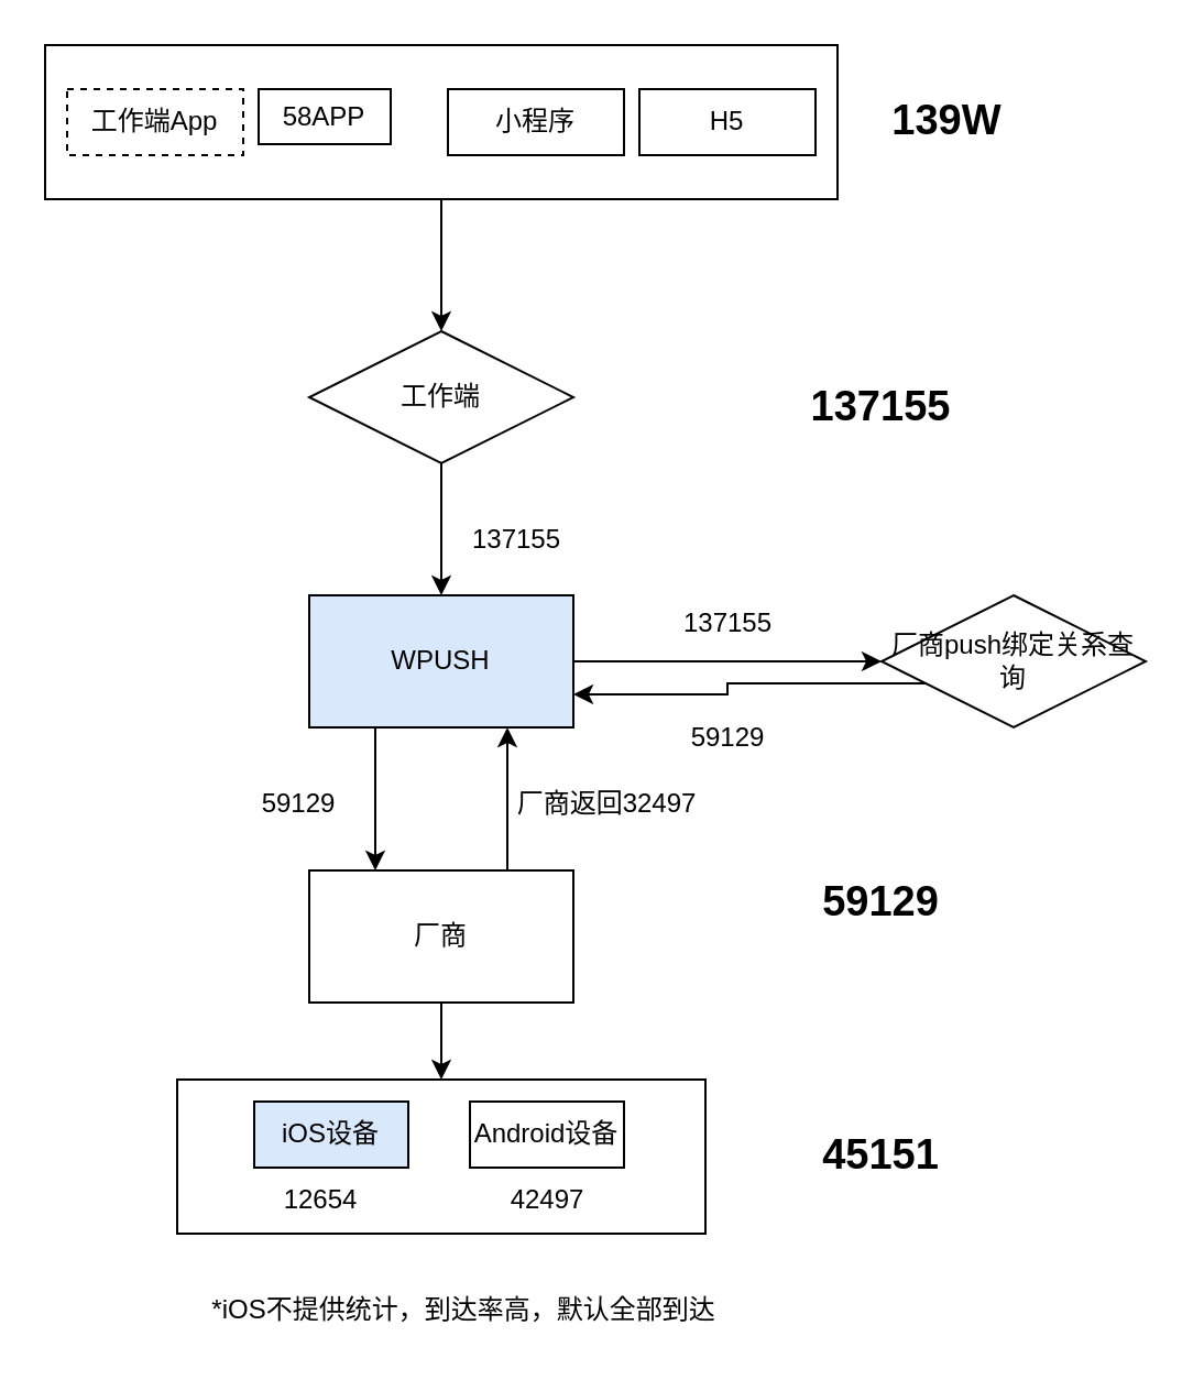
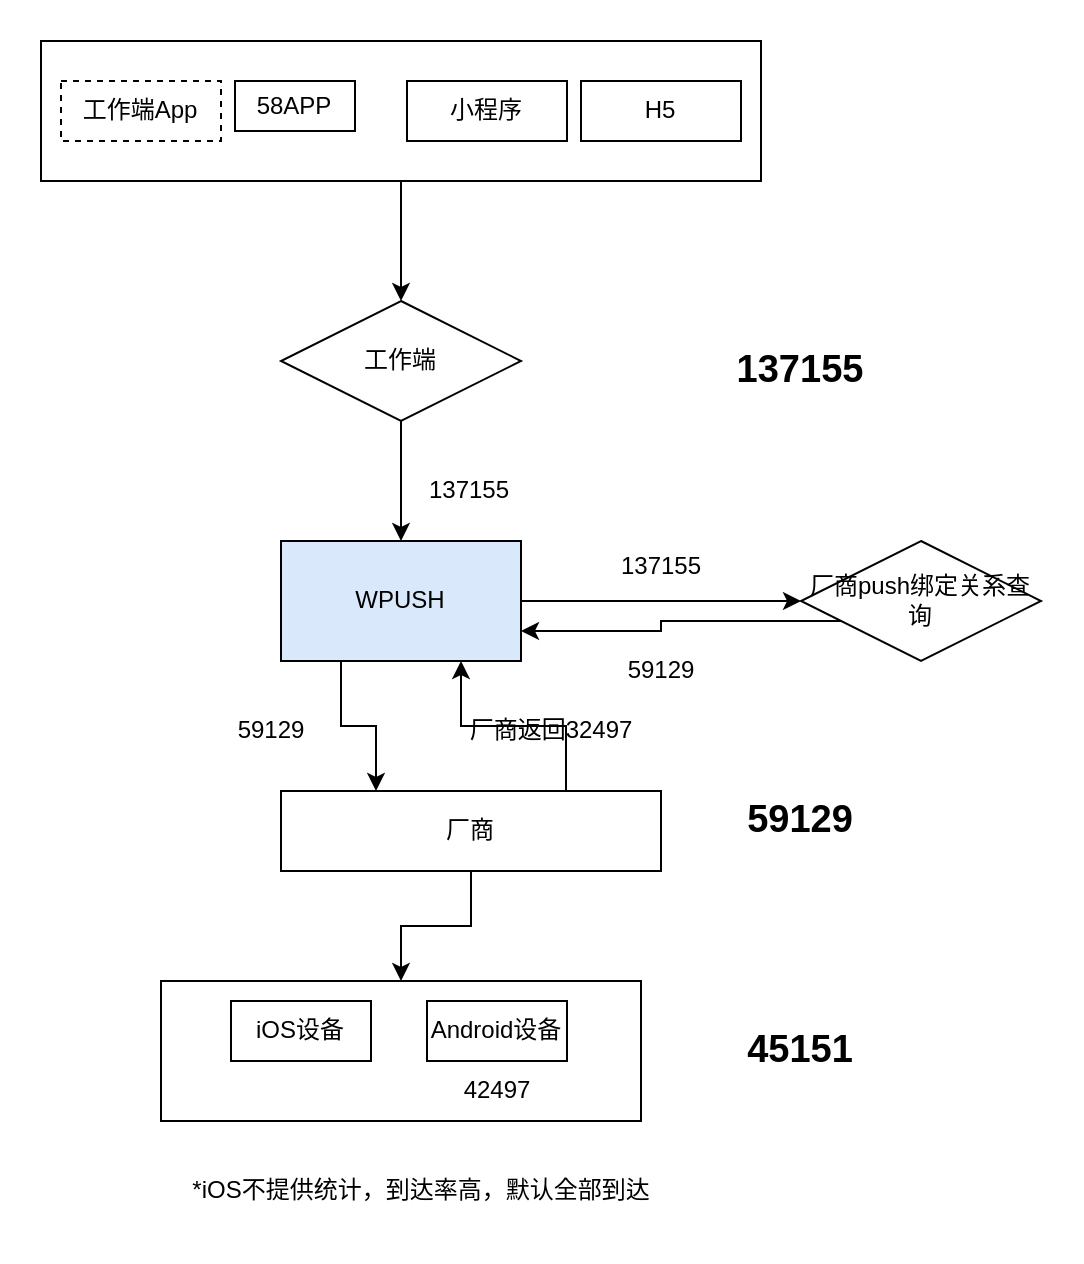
  <mxCell id="0" />
  <mxCell id="1" parent="0" />
  <mxCell id="2" value="" style="edgeStyle=orthogonalEdgeStyle;rounded=0;orthogonalLoop=1;jettySize=auto;html=1;entryX=0.5;entryY=0;entryDx=0;entryDy=0;" edge="1" parent="1" source="3" target="13"><mxGeometry relative="1" as="geometry"><mxPoint x="152.5" y="155" as="targetPoint" /></mxGeometry></mxCell>
  <mxCell id="3" value="" style="rounded=0;whiteSpace=wrap;html=1;" vertex="1" parent="1"><mxGeometry x="20" y="20" width="360" height="70" as="geometry" /></mxCell>
  <mxCell id="4" value="工作端App" style="rounded=0;whiteSpace=wrap;html=1;dashed=1;" vertex="1" parent="1"><mxGeometry x="30" y="40" width="80" height="30" as="geometry" /></mxCell>
  <mxCell id="5" value="小程序" style="rounded=0;whiteSpace=wrap;html=1;" vertex="1" parent="1"><mxGeometry x="203" y="40" width="80" height="30" as="geometry" /></mxCell>
  <mxCell id="6" value="H5" style="rounded=0;whiteSpace=wrap;html=1;" vertex="1" parent="1"><mxGeometry x="290" y="40" width="80" height="30" as="geometry" /></mxCell>
  <mxCell id="7" value="58APP" style="rounded=0;whiteSpace=wrap;html=1;" vertex="1" parent="1"><mxGeometry x="117" y="40" width="60" height="25" as="geometry" /></mxCell>
- <mxCell id="8" value="139W" style="text;html=1;align=center;verticalAlign=middle;whiteSpace=wrap;rounded=0;fontStyle=1;fontSize=19;" vertex="1" parent="1"><mxGeometry x="400" y="40" width="60" height="30" as="geometry" /></mxCell>
  <mxCell id="9" value="137155" style="text;html=1;align=center;verticalAlign=middle;whiteSpace=wrap;rounded=0;fontStyle=1;fontSize=19;" vertex="1" parent="1"><mxGeometry x="370" y="170" width="60" height="30" as="geometry" /></mxCell>
  <mxCell id="10" style="edgeStyle=orthogonalEdgeStyle;rounded=0;orthogonalLoop=1;jettySize=auto;html=1;exitX=0;exitY=0.75;exitDx=0;exitDy=0;entryX=1;entryY=0.75;entryDx=0;entryDy=0;" edge="1" parent="1" source="11" target="16"><mxGeometry relative="1" as="geometry" /></mxCell>
  <mxCell id="11" value="厂商push绑定关系查询" style="rhombus;whiteSpace=wrap;html=1;" vertex="1" parent="1"><mxGeometry x="400" y="270" width="120" height="60" as="geometry" /></mxCell>
  <mxCell id="12" value="" style="edgeStyle=orthogonalEdgeStyle;rounded=0;orthogonalLoop=1;jettySize=auto;html=1;" edge="1" parent="1" source="13"><mxGeometry relative="1" as="geometry"><mxPoint x="200" y="270" as="targetPoint" /></mxGeometry></mxCell>
  <mxCell id="13" value="工作端" style="rhombus;whiteSpace=wrap;html=1;" vertex="1" parent="1"><mxGeometry x="140" y="150" width="120" height="60" as="geometry" /></mxCell>
  <mxCell id="14" style="edgeStyle=orthogonalEdgeStyle;rounded=0;orthogonalLoop=1;jettySize=auto;html=1;entryX=0;entryY=0.5;entryDx=0;entryDy=0;" edge="1" parent="1" source="16" target="11"><mxGeometry relative="1" as="geometry" /></mxCell>
  <mxCell id="15" value="" style="edgeStyle=orthogonalEdgeStyle;rounded=0;orthogonalLoop=1;jettySize=auto;html=1;exitX=0.25;exitY=1;exitDx=0;exitDy=0;entryX=0.25;entryY=0;entryDx=0;entryDy=0;" edge="1" parent="1" source="16" target="21"><mxGeometry relative="1" as="geometry" /></mxCell>
  <mxCell id="16" value="WPUSH" style="rounded=0;whiteSpace=wrap;html=1;fillColor=#dae8fc;" vertex="1" parent="1"><mxGeometry x="140" y="270" width="120" height="60" as="geometry" /></mxCell>
  <mxCell id="17" value="137155" style="text;html=1;align=center;verticalAlign=middle;resizable=0;points=[];autosize=1;strokeColor=none;fillColor=none;" vertex="1" parent="1"><mxGeometry x="300" y="268" width="60" height="30" as="geometry" /></mxCell>
  <mxCell id="18" value="59129" style="text;html=1;align=center;verticalAlign=middle;resizable=0;points=[];autosize=1;strokeColor=none;fillColor=none;" vertex="1" parent="1"><mxGeometry x="300" y="320" width="60" height="30" as="geometry" /></mxCell>
  <mxCell id="19" value="" style="edgeStyle=orthogonalEdgeStyle;rounded=0;orthogonalLoop=1;jettySize=auto;html=1;" edge="1" parent="1" source="21" target="23"><mxGeometry relative="1" as="geometry" /></mxCell>
  <mxCell id="20" style="edgeStyle=orthogonalEdgeStyle;rounded=0;orthogonalLoop=1;jettySize=auto;html=1;exitX=0.75;exitY=0;exitDx=0;exitDy=0;entryX=0.75;entryY=1;entryDx=0;entryDy=0;" edge="1" parent="1" source="21" target="16"><mxGeometry relative="1" as="geometry" /></mxCell>
- <mxCell id="21" value="厂商" style="rounded=0;whiteSpace=wrap;html=1;" vertex="1" parent="1"><mxGeometry x="140" y="395" width="120" height="60" as="geometry" /></mxCell>
+ <mxCell id="21" value="厂商" style="rounded=0;whiteSpace=wrap;html=1;" vertex="1" parent="1"><mxGeometry x="140" y="395" width="190" height="40" as="geometry" /></mxCell>
  <mxCell id="22" value="59129" style="text;html=1;align=center;verticalAlign=middle;whiteSpace=wrap;rounded=0;fontStyle=1;fontSize=19;" vertex="1" parent="1"><mxGeometry x="370" y="395" width="60" height="30" as="geometry" /></mxCell>
  <mxCell id="23" value="" style="rounded=0;whiteSpace=wrap;html=1;" vertex="1" parent="1"><mxGeometry x="80" y="490" width="240" height="70" as="geometry" /></mxCell>
  <mxCell id="24" value="137155" style="text;html=1;align=center;verticalAlign=middle;resizable=0;points=[];autosize=1;strokeColor=none;fillColor=none;" vertex="1" parent="1"><mxGeometry x="204" y="230" width="60" height="30" as="geometry" /></mxCell>
  <mxCell id="25" value="59129" style="text;html=1;align=center;verticalAlign=middle;resizable=0;points=[];autosize=1;strokeColor=none;fillColor=none;" vertex="1" parent="1"><mxGeometry x="105" y="350" width="60" height="30" as="geometry" /></mxCell>
- <mxCell id="26" value="iOS设备" style="rounded=0;whiteSpace=wrap;html=1;fillColor=#dae8fc;" vertex="1" parent="1"><mxGeometry x="115" y="500" width="70" height="30" as="geometry" /></mxCell>
+ <mxCell id="26" value="iOS设备" style="rounded=0;whiteSpace=wrap;html=1;" vertex="1" parent="1"><mxGeometry x="115" y="500" width="70" height="30" as="geometry" /></mxCell>
  <mxCell id="27" value="厂商返回32497" style="text;html=1;align=center;verticalAlign=middle;resizable=0;points=[];autosize=1;strokeColor=none;fillColor=none;" vertex="1" parent="1"><mxGeometry x="225" y="350" width="100" height="30" as="geometry" /></mxCell>
- <mxCell id="28" value="12654" style="text;html=1;align=center;verticalAlign=middle;resizable=0;points=[];autosize=1;strokeColor=none;fillColor=none;" vertex="1" parent="1"><mxGeometry x="115" y="530" width="60" height="30" as="geometry" /></mxCell>
  <mxCell id="29" value="Android设备" style="rounded=0;whiteSpace=wrap;html=1;" vertex="1" parent="1"><mxGeometry x="213" y="500" width="70" height="30" as="geometry" /></mxCell>
  <mxCell id="30" value="42497" style="text;html=1;align=center;verticalAlign=middle;resizable=0;points=[];autosize=1;strokeColor=none;fillColor=none;" vertex="1" parent="1"><mxGeometry x="218" y="530" width="60" height="30" as="geometry" /></mxCell>
  <mxCell id="31" value="45151" style="text;html=1;align=center;verticalAlign=middle;whiteSpace=wrap;rounded=0;fontStyle=1;fontSize=19;" vertex="1" parent="1"><mxGeometry x="370" y="510" width="60" height="30" as="geometry" /></mxCell>
  <mxCell id="32" value="*iOS不提供统计，到达率高，默认全部到达" style="text;html=1;align=center;verticalAlign=middle;resizable=0;points=[];autosize=1;strokeColor=none;fillColor=none;" vertex="1" parent="1"><mxGeometry x="85" y="580" width="250" height="30" as="geometry" /></mxCell>
